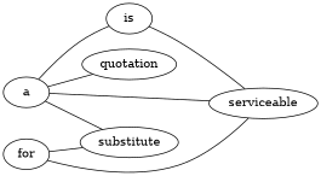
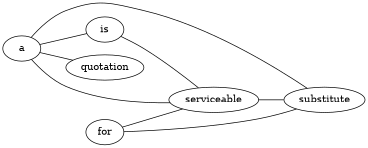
  strict graph {
    rankdir=LR
    edge [weight=1]
    a
    is
    quotation
    serviceable
    substitute
    for
    a -- is
    a -- quotation
    a -- serviceable
    a -- substitute
    is -- serviceable
+   serviceable -- substitute
    for -- serviceable
    for -- substitute
  }
